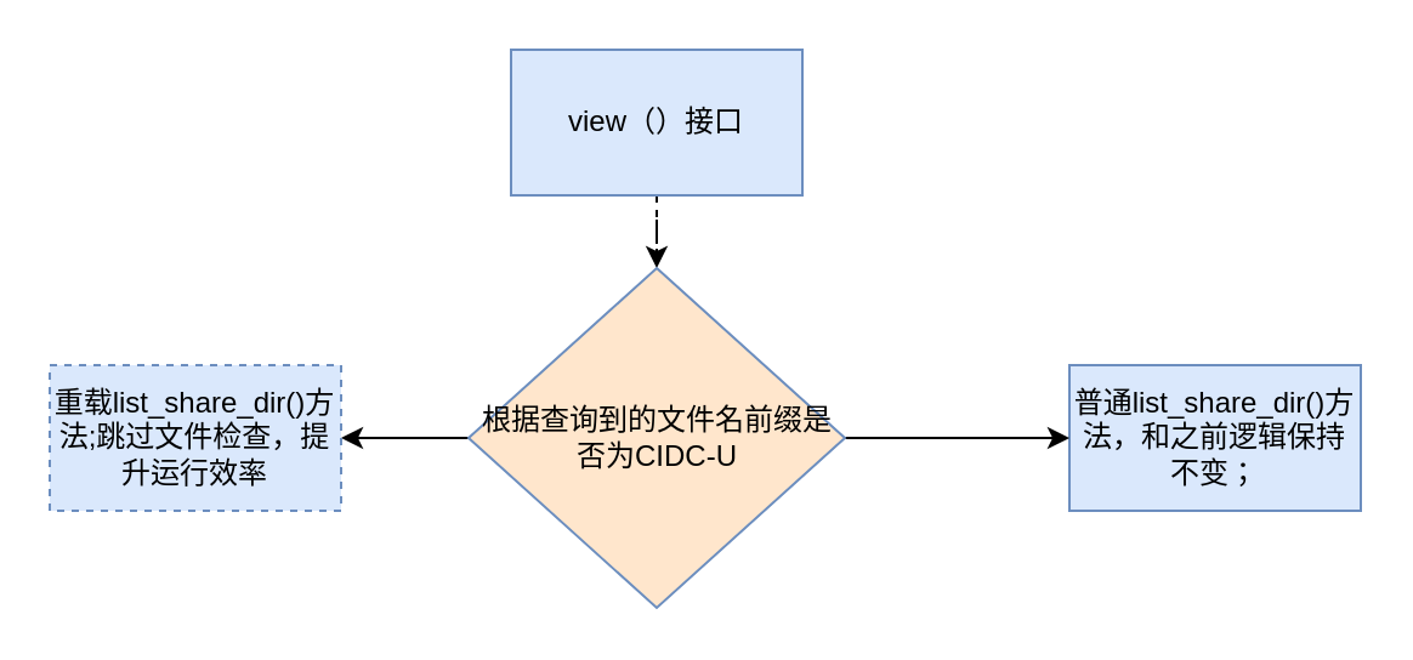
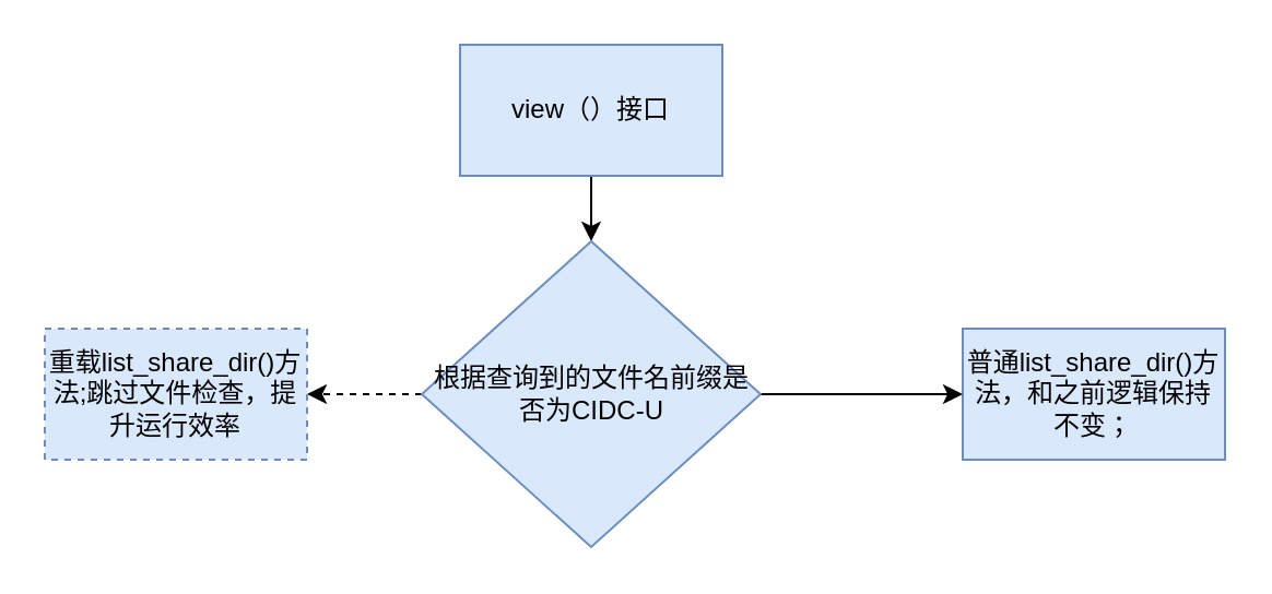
  <mxCell id="0" />
  <mxCell id="1" parent="0" />
- <mxCell id="2" style="edgeStyle=orthogonalEdgeStyle;rounded=0;orthogonalLoop=1;jettySize=auto;html=1;entryX=0.5;entryY=0;entryDx=0;entryDy=0;dashed=1;" edge="1" parent="1" source="3" target="7"><mxGeometry relative="1" as="geometry" /></mxCell>
+ <mxCell id="2" style="edgeStyle=orthogonalEdgeStyle;rounded=0;orthogonalLoop=1;jettySize=auto;html=1;entryX=0.5;entryY=0;entryDx=0;entryDy=0;" edge="1" parent="1" source="3" target="7"><mxGeometry relative="1" as="geometry" /></mxCell>
  <mxCell id="3" value="view（）接口" style="rounded=0;whiteSpace=wrap;html=1;fillColor=#dae8fc;strokeColor=#6c8ebf;" vertex="1" parent="1"><mxGeometry x="210" y="20" width="120" height="60" as="geometry" /></mxCell>
  <mxCell id="4" value="普通list_share_dir()方法，和之前逻辑保持不变；" style="rounded=0;whiteSpace=wrap;html=1;fillColor=#dae8fc;strokeColor=#6c8ebf;" vertex="1" parent="1"><mxGeometry x="440" y="150" width="120" height="60" as="geometry" /></mxCell>
- <mxCell id="5" style="edgeStyle=orthogonalEdgeStyle;rounded=0;orthogonalLoop=1;jettySize=auto;html=1;entryX=1;entryY=0.5;entryDx=0;entryDy=0;" edge="1" parent="1" source="7" target="8"><mxGeometry relative="1" as="geometry" /></mxCell>
+ <mxCell id="5" style="edgeStyle=orthogonalEdgeStyle;rounded=0;orthogonalLoop=1;jettySize=auto;html=1;entryX=1;entryY=0.5;entryDx=0;entryDy=0;dashed=1;" edge="1" parent="1" source="7" target="8"><mxGeometry relative="1" as="geometry" /></mxCell>
  <mxCell id="6" style="edgeStyle=orthogonalEdgeStyle;rounded=0;orthogonalLoop=1;jettySize=auto;html=1;entryX=0;entryY=0.5;entryDx=0;entryDy=0;" edge="1" parent="1" source="7" target="4"><mxGeometry relative="1" as="geometry" /></mxCell>
- <mxCell id="7" value="根据查询到的文件名前缀是否为CIDC-U" style="rhombus;whiteSpace=wrap;html=1;fillColor=#ffe6cc;strokeColor=#6c8ebf;" vertex="1" parent="1"><mxGeometry x="192.5" y="110" width="155" height="140" as="geometry" /></mxCell>
+ <mxCell id="7" value="根据查询到的文件名前缀是否为CIDC-U" style="rhombus;whiteSpace=wrap;html=1;fillColor=#dae8fc;strokeColor=#6c8ebf;" vertex="1" parent="1"><mxGeometry x="192.5" y="110" width="155" height="140" as="geometry" /></mxCell>
  <mxCell id="8" value="重载list_share_dir()方法;跳过文件检查，提升运行效率" style="rounded=0;whiteSpace=wrap;html=1;fillColor=#dae8fc;strokeColor=#6c8ebf;dashed=1;" vertex="1" parent="1"><mxGeometry x="20" y="150" width="120" height="60" as="geometry" /></mxCell>
